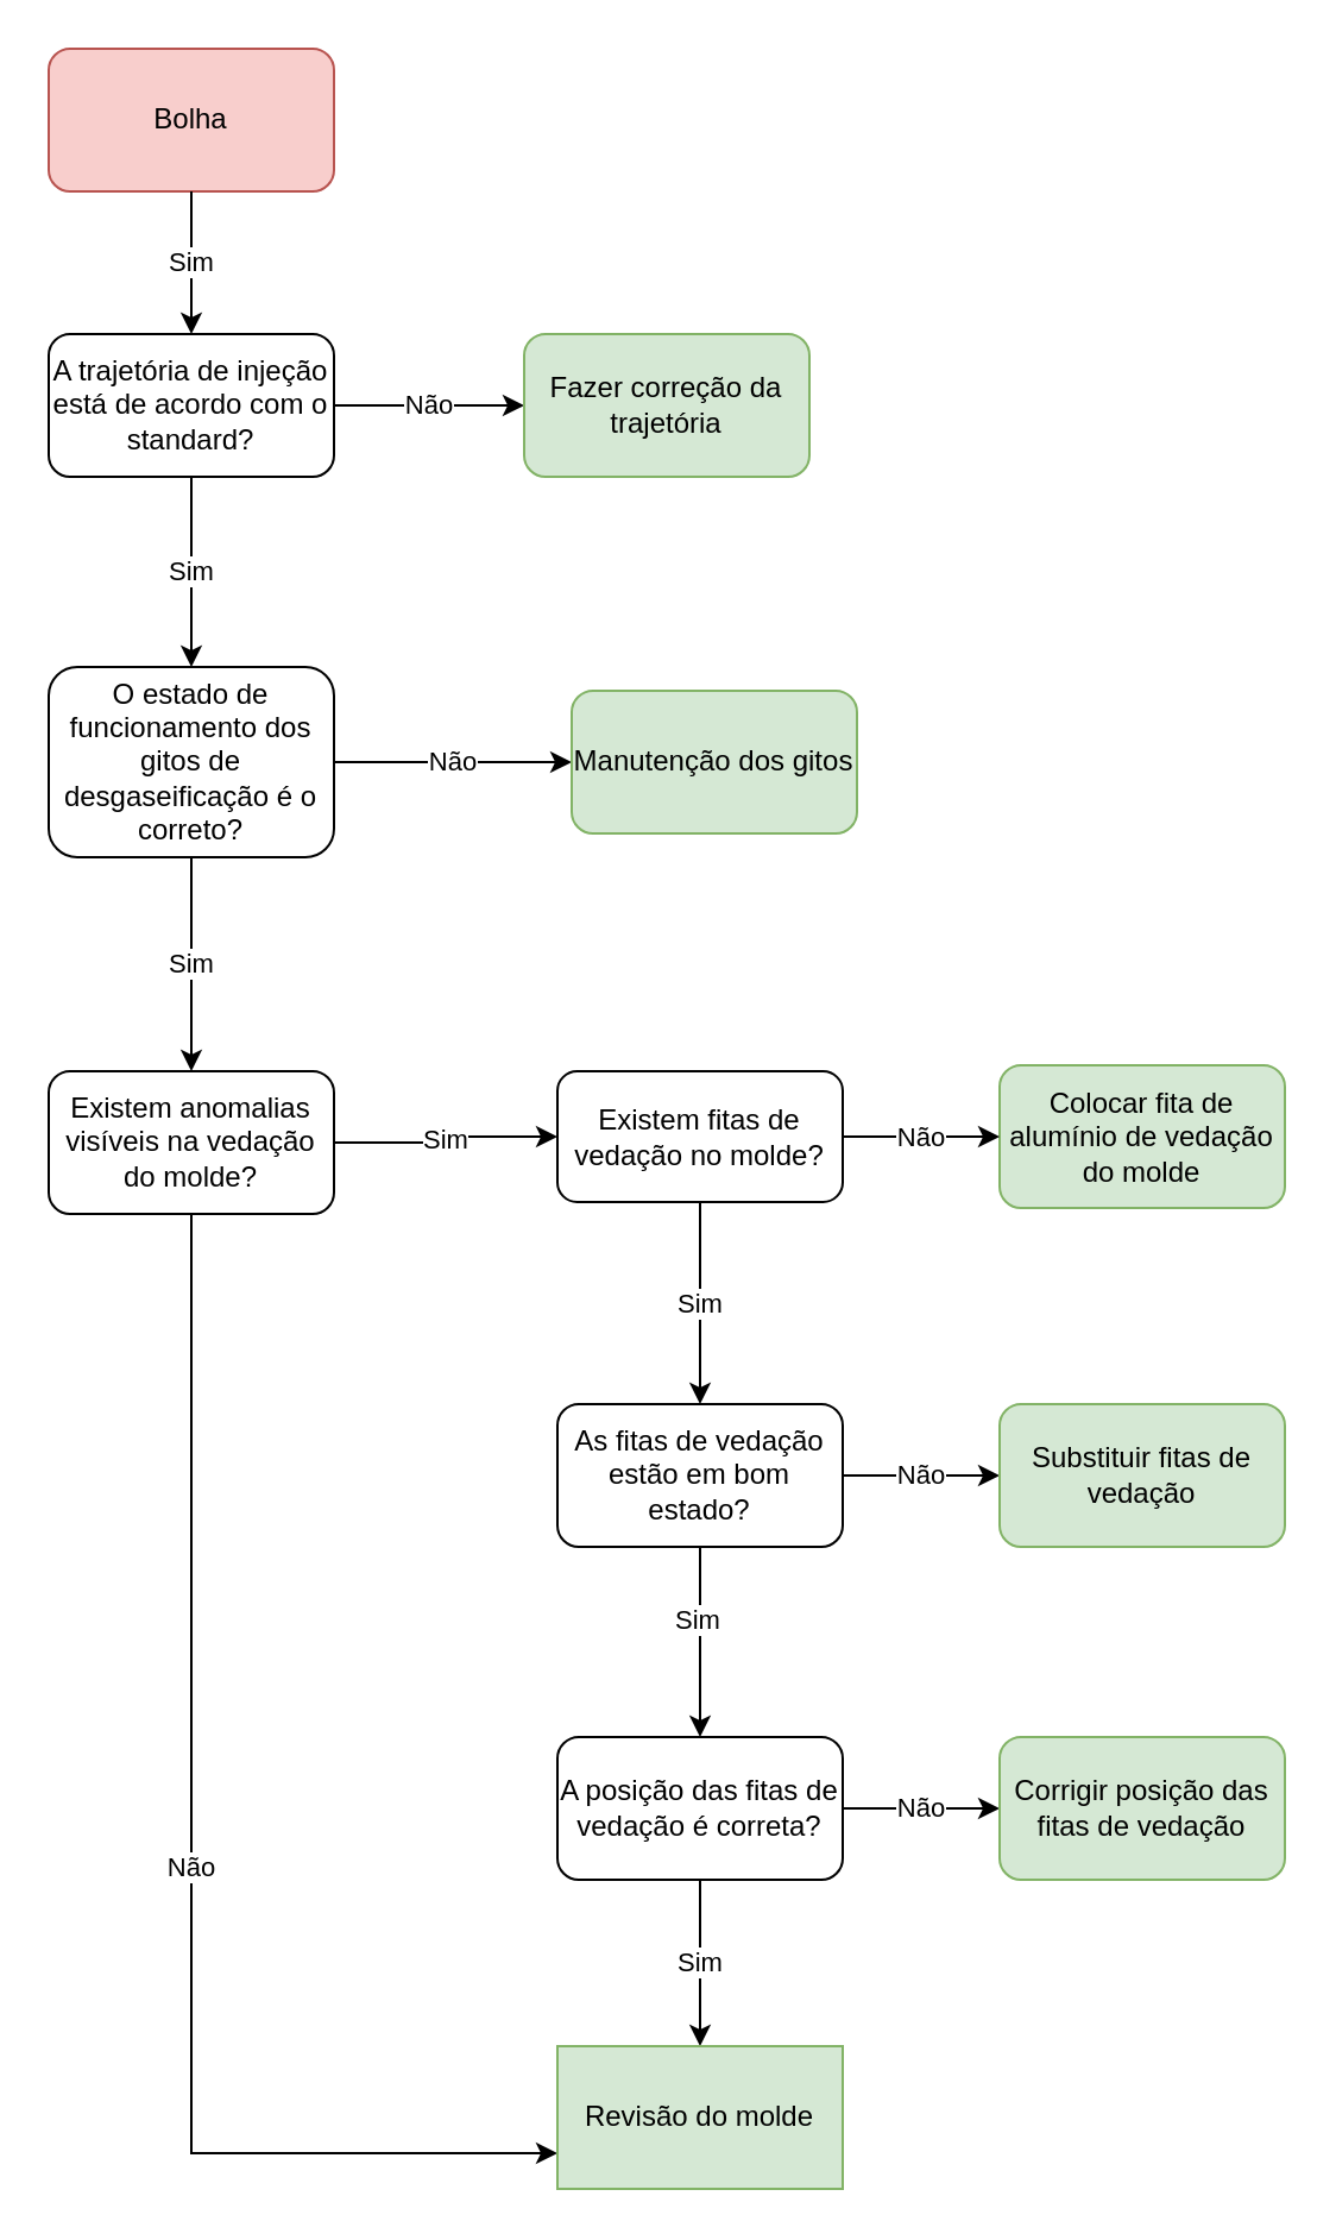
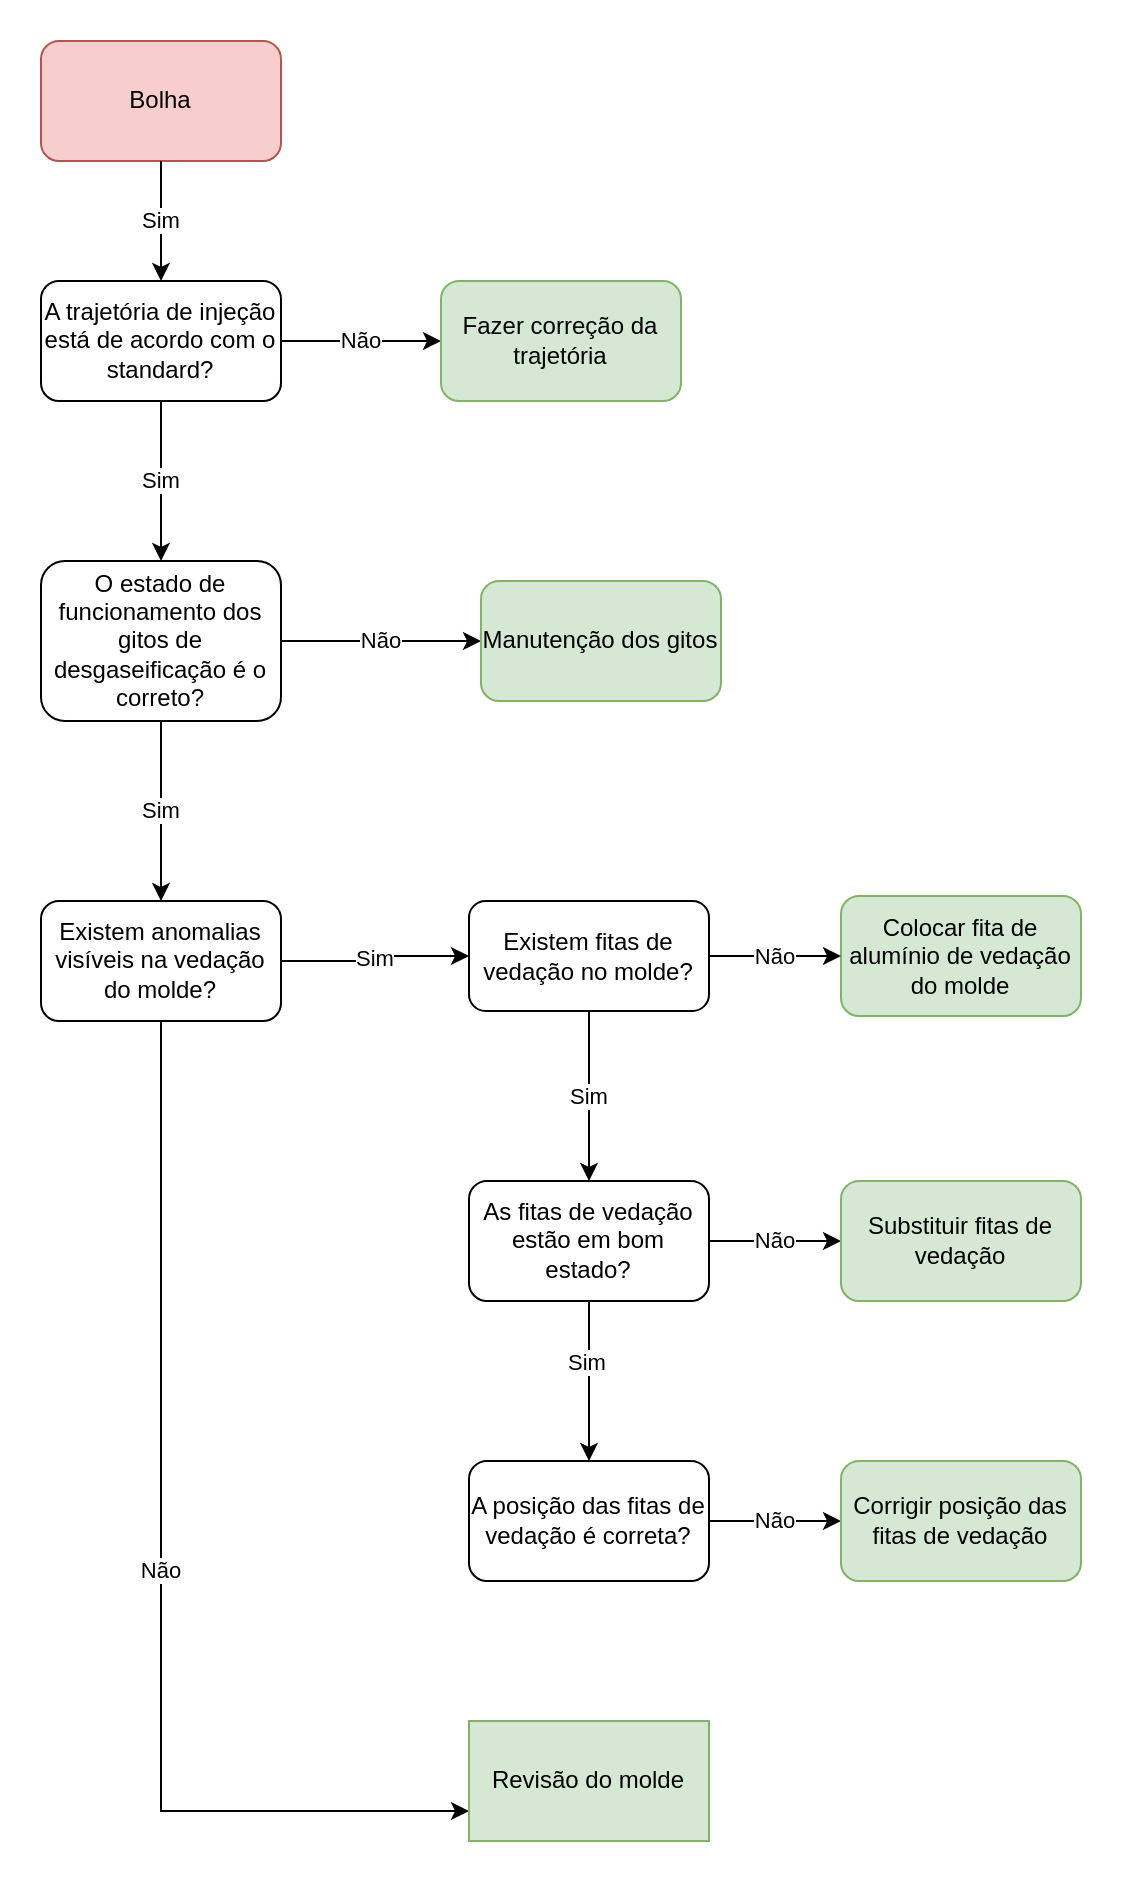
  <mxCell id="0" />
  <mxCell id="1" parent="0" />
  <mxCell id="2" value="Bolha" style="rounded=1;whiteSpace=wrap;html=1;fillColor=#f8cecc;strokeColor=#b85450;" parent="1" vertex="1"><mxGeometry x="20" y="20" width="120" height="60" as="geometry" /></mxCell>
  <mxCell id="3" value="Sim" style="edgeStyle=orthogonalEdgeStyle;rounded=0;orthogonalLoop=1;jettySize=auto;html=1;exitX=0.5;exitY=1;exitDx=0;exitDy=0;" parent="1" source="2" target="6" edge="1"><mxGeometry relative="1" as="geometry"><mxPoint x="80" y="230" as="sourcePoint" /></mxGeometry></mxCell>
  <mxCell id="4" value="Não" style="edgeStyle=orthogonalEdgeStyle;rounded=0;orthogonalLoop=1;jettySize=auto;html=1;" parent="1" source="6" target="7" edge="1"><mxGeometry relative="1" as="geometry" /></mxCell>
  <mxCell id="5" value="Sim" style="edgeStyle=orthogonalEdgeStyle;rounded=0;orthogonalLoop=1;jettySize=auto;html=1;" parent="1" source="6" target="10" edge="1"><mxGeometry relative="1" as="geometry" /></mxCell>
  <mxCell id="6" value="A trajetória de injeção está de acordo com o standard?" style="whiteSpace=wrap;html=1;rounded=1;" parent="1" vertex="1"><mxGeometry x="20" y="140" width="120" height="60" as="geometry" /></mxCell>
  <mxCell id="7" value="Fazer correção da trajetória" style="whiteSpace=wrap;html=1;rounded=1;fillColor=#d5e8d4;strokeColor=#82b366;" parent="1" vertex="1"><mxGeometry x="220" y="140" width="120" height="60" as="geometry" /></mxCell>
  <mxCell id="8" value="Não" style="edgeStyle=orthogonalEdgeStyle;rounded=0;orthogonalLoop=1;jettySize=auto;html=1;" parent="1" source="10" target="11" edge="1"><mxGeometry relative="1" as="geometry" /></mxCell>
  <mxCell id="9" value="Sim" style="edgeStyle=orthogonalEdgeStyle;rounded=0;orthogonalLoop=1;jettySize=auto;html=1;" parent="1" source="10" target="14" edge="1"><mxGeometry relative="1" as="geometry" /></mxCell>
  <mxCell id="10" value="O estado de funcionamento dos gitos de desgaseificação é o correto?" style="whiteSpace=wrap;html=1;rounded=1;" parent="1" vertex="1"><mxGeometry x="20" y="280" width="120" height="80" as="geometry" /></mxCell>
  <mxCell id="11" value="Manutenção dos gitos" style="whiteSpace=wrap;html=1;rounded=1;fillColor=#d5e8d4;strokeColor=#82b366;" parent="1" vertex="1"><mxGeometry x="240" y="290" width="120" height="60" as="geometry" /></mxCell>
  <mxCell id="12" value="Sim" style="edgeStyle=orthogonalEdgeStyle;rounded=0;orthogonalLoop=1;jettySize=auto;html=1;" parent="1" source="14" target="18" edge="1"><mxGeometry relative="1" as="geometry" /></mxCell>
  <mxCell id="13" value="Não" style="edgeStyle=orthogonalEdgeStyle;rounded=0;orthogonalLoop=1;jettySize=auto;html=1;fontColor=#000000;entryX=0;entryY=0.75;entryDx=0;entryDy=0;" parent="1" source="14" target="28" edge="1"><mxGeometry relative="1" as="geometry"><Array as="points"><mxPoint x="80" y="905" /></Array></mxGeometry></mxCell>
  <mxCell id="14" value="Existem anomalias visíveis na vedação do molde?" style="whiteSpace=wrap;html=1;rounded=1;" parent="1" vertex="1"><mxGeometry x="20" y="450" width="120" height="60" as="geometry" /></mxCell>
  <mxCell id="15" value="Colocar fita de alumínio de vedação do molde" style="whiteSpace=wrap;html=1;rounded=1;fillColor=#d5e8d4;strokeColor=#82b366;" parent="1" vertex="1"><mxGeometry x="420" y="447.5" width="120" height="60" as="geometry" /></mxCell>
  <mxCell id="16" value="Sim" style="edgeStyle=orthogonalEdgeStyle;rounded=0;orthogonalLoop=1;jettySize=auto;html=1;" parent="1" source="18" target="22" edge="1"><mxGeometry relative="1" as="geometry" /></mxCell>
  <mxCell id="17" value="Não" style="edgeStyle=orthogonalEdgeStyle;rounded=0;orthogonalLoop=1;jettySize=auto;html=1;" parent="1" source="18" target="15" edge="1"><mxGeometry relative="1" as="geometry"><Array as="points"><mxPoint x="390" y="478" /><mxPoint x="390" y="478" /></Array></mxGeometry></mxCell>
  <mxCell id="18" value="Existem fitas de vedação no molde?" style="whiteSpace=wrap;html=1;rounded=1;" parent="1" vertex="1"><mxGeometry x="234" y="450" width="120" height="55" as="geometry" /></mxCell>
  <mxCell id="19" value="Não" style="edgeStyle=orthogonalEdgeStyle;rounded=0;orthogonalLoop=1;jettySize=auto;html=1;" parent="1" source="22" target="23" edge="1"><mxGeometry relative="1" as="geometry" /></mxCell>
  <mxCell id="20" value="" style="edgeStyle=orthogonalEdgeStyle;rounded=0;orthogonalLoop=1;jettySize=auto;html=1;" parent="1" source="22" target="26" edge="1"><mxGeometry relative="1" as="geometry" /></mxCell>
  <mxCell id="21" value="Sim" style="edgeLabel;html=1;align=center;verticalAlign=middle;resizable=0;points=[];" parent="20" vertex="1" connectable="0"><mxGeometry x="-0.25" y="-2" relative="1" as="geometry"><mxPoint as="offset" /></mxGeometry></mxCell>
  <mxCell id="22" value="As fitas de vedação estão em bom estado?" style="whiteSpace=wrap;html=1;rounded=1;" parent="1" vertex="1"><mxGeometry x="234" y="590" width="120" height="60" as="geometry" /></mxCell>
  <mxCell id="23" value="Substituir fitas de vedação" style="whiteSpace=wrap;html=1;rounded=1;fillColor=#d5e8d4;strokeColor=#82b366;" parent="1" vertex="1"><mxGeometry x="420" y="590" width="120" height="60" as="geometry" /></mxCell>
  <mxCell id="24" value="Não" style="edgeStyle=orthogonalEdgeStyle;rounded=0;orthogonalLoop=1;jettySize=auto;html=1;" parent="1" source="26" target="27" edge="1"><mxGeometry relative="1" as="geometry" /></mxCell>
- <mxCell id="25" value="Sim" style="edgeStyle=orthogonalEdgeStyle;rounded=0;orthogonalLoop=1;jettySize=auto;html=1;" parent="1" source="26" target="28" edge="1"><mxGeometry relative="1" as="geometry" /></mxCell>
  <mxCell id="26" value="A posição das fitas de vedação é correta?" style="whiteSpace=wrap;html=1;rounded=1;" parent="1" vertex="1"><mxGeometry x="234" y="730" width="120" height="60" as="geometry" /></mxCell>
  <mxCell id="27" value="Corrigir posição das fitas de vedação" style="whiteSpace=wrap;html=1;rounded=1;fillColor=#d5e8d4;strokeColor=#82b366;" parent="1" vertex="1"><mxGeometry x="420" y="730" width="120" height="60" as="geometry" /></mxCell>
  <mxCell id="28" value="Revisão do molde" style="whiteSpace=wrap;html=1;fillColor=#d5e8d4;strokeColor=#82b366;rounded=0;" parent="1" vertex="1"><mxGeometry x="234" y="860" width="120" height="60" as="geometry" /></mxCell>
